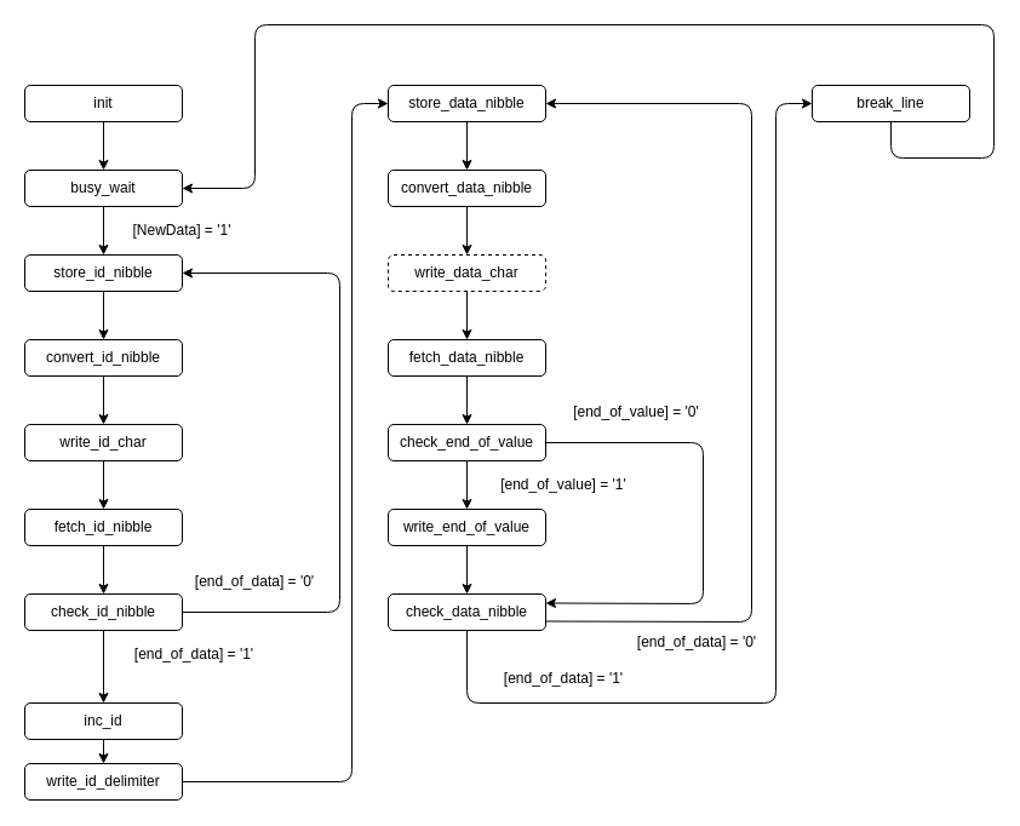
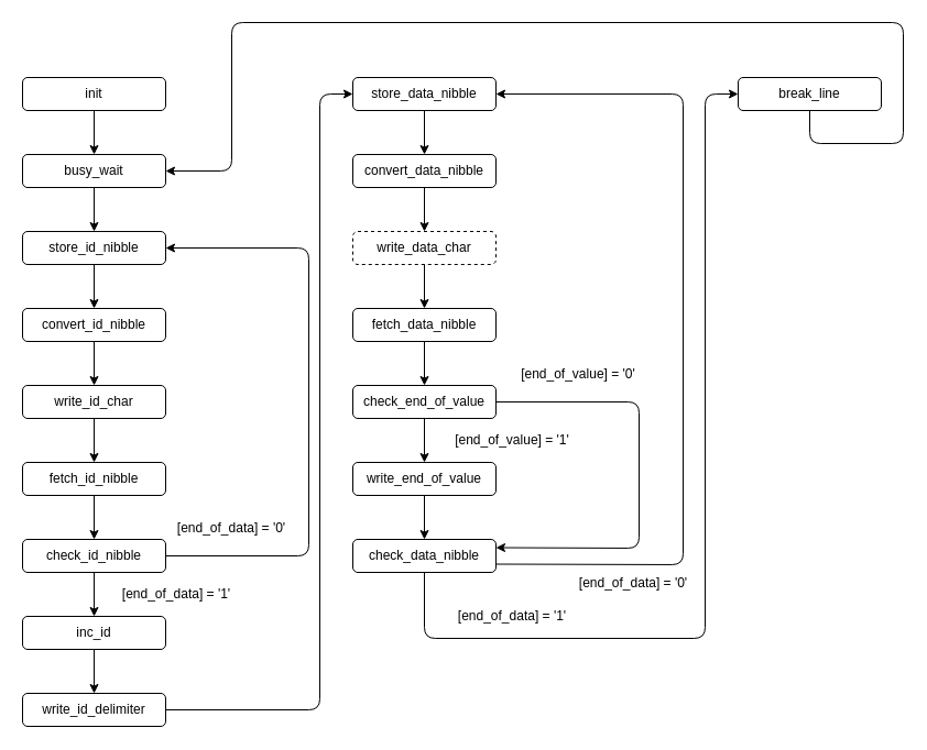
  <mxCell id="0" />
  <mxCell id="1" parent="0" />
  <mxCell id="2" value="init" style="rounded=1;whiteSpace=wrap;html=1;" vertex="1" parent="1"><mxGeometry width="130" height="30" as="geometry" x="20" y="70" /></mxCell>
  <mxCell id="3" value="busy_wait" style="rounded=1;whiteSpace=wrap;html=1;" vertex="1" parent="1"><mxGeometry y="140" width="130" height="30" as="geometry" x="20" /></mxCell>
  <mxCell id="4" value="store_id_nibble" style="rounded=1;whiteSpace=wrap;html=1;" vertex="1" parent="1"><mxGeometry y="210" width="130" height="30" as="geometry" x="20" /></mxCell>
  <mxCell id="5" value="convert_id_nibble" style="rounded=1;whiteSpace=wrap;html=1;" vertex="1" parent="1"><mxGeometry y="280" width="130" height="30" as="geometry" x="20" /></mxCell>
  <mxCell id="6" value="write_id_char" style="rounded=1;whiteSpace=wrap;html=1;" vertex="1" parent="1"><mxGeometry y="350" width="130" height="30" as="geometry" x="20" /></mxCell>
  <mxCell id="7" value="fetch_id_nibble" style="rounded=1;whiteSpace=wrap;html=1;" vertex="1" parent="1"><mxGeometry y="420" width="130" height="30" as="geometry" x="20" /></mxCell>
  <mxCell id="8" value="check_id_nibble" style="rounded=1;whiteSpace=wrap;html=1;" vertex="1" parent="1"><mxGeometry y="490" width="130" height="30" as="geometry" x="20" /></mxCell>
- <mxCell id="9" value="inc_id" style="rounded=1;whiteSpace=wrap;html=1;" vertex="1" parent="1"><mxGeometry x="20" y="580" width="130" height="30" as="geometry" /></mxCell>
+ <mxCell id="9" value="inc_id" style="rounded=1;whiteSpace=wrap;html=1;" vertex="1" parent="1"><mxGeometry y="560" width="130" height="30" as="geometry" x="20" /></mxCell>
  <mxCell id="10" value="write_id_delimiter" style="rounded=1;whiteSpace=wrap;html=1;" vertex="1" parent="1"><mxGeometry y="630" width="130" height="30" as="geometry" x="20" /></mxCell>
  <mxCell id="11" value="store_data_nibble" style="rounded=1;whiteSpace=wrap;html=1;" vertex="1" parent="1"><mxGeometry x="320" width="130" height="30" as="geometry" y="70" /></mxCell>
  <mxCell id="12" value="convert_data_nibble" style="rounded=1;whiteSpace=wrap;html=1;" vertex="1" parent="1"><mxGeometry x="320" y="140" width="130" height="30" as="geometry" /></mxCell>
  <mxCell id="13" value="write_data_char" style="rounded=1;whiteSpace=wrap;html=1;dashed=1;" vertex="1" parent="1"><mxGeometry x="320" y="210" width="130" height="30" as="geometry" /></mxCell>
  <mxCell id="14" value="fetch_data_nibble" style="rounded=1;whiteSpace=wrap;html=1;" vertex="1" parent="1"><mxGeometry x="320" y="280" width="130" height="30" as="geometry" /></mxCell>
  <mxCell id="15" value="check_data_nibble" style="rounded=1;whiteSpace=wrap;html=1;" vertex="1" parent="1"><mxGeometry x="320" y="490" width="130" height="30" as="geometry" /></mxCell>
  <mxCell id="16" value="check_end_of_value" style="rounded=1;whiteSpace=wrap;html=1;" vertex="1" parent="1"><mxGeometry x="320" y="350" width="130" height="30" as="geometry" /></mxCell>
  <mxCell id="17" value="write_end_of_value" style="rounded=1;whiteSpace=wrap;html=1;" vertex="1" parent="1"><mxGeometry x="320" y="420" width="130" height="30" as="geometry" /></mxCell>
  <mxCell id="18" value="break_line" style="rounded=1;whiteSpace=wrap;html=1;" vertex="1" parent="1"><mxGeometry x="670" width="130" height="30" as="geometry" y="70" /></mxCell>
  <mxCell id="19" value="" style="endArrow=classic;html=1;exitX=0.5;exitY=1;exitDx=0;exitDy=0;entryX=0.5;entryY=0;entryDx=0;entryDy=0;" edge="1" parent="1" source="2" target="3"><mxGeometry width="50" height="50" relative="1" as="geometry"><mxPoint x="410" y="210" as="sourcePoint" /><mxPoint x="460" y="160" as="targetPoint" /></mxGeometry></mxCell>
  <mxCell id="20" value="" style="endArrow=classic;html=1;exitX=0.5;exitY=1;exitDx=0;exitDy=0;entryX=0.5;entryY=0;entryDx=0;entryDy=0;" edge="1" parent="1" source="3" target="4"><mxGeometry width="50" height="50" relative="1" as="geometry"><mxPoint x="410" y="210" as="sourcePoint" /><mxPoint x="460" y="160" as="targetPoint" /></mxGeometry></mxCell>
  <mxCell id="21" value="" style="endArrow=classic;html=1;exitX=0.5;exitY=1;exitDx=0;exitDy=0;entryX=0.5;entryY=0;entryDx=0;entryDy=0;" edge="1" parent="1" source="4" target="5"><mxGeometry width="50" height="50" relative="1" as="geometry"><mxPoint x="410" y="360" as="sourcePoint" /><mxPoint x="460" y="310" as="targetPoint" /></mxGeometry></mxCell>
- <mxCell id="22" value="[NewData] = '1'" style="text;html=1;strokeColor=none;fillColor=none;align=center;verticalAlign=middle;whiteSpace=wrap;rounded=0;" vertex="1" parent="1"><mxGeometry x="100" y="180" width="100" height="20" as="geometry" /></mxCell>
  <mxCell id="23" value="" style="endArrow=classic;html=1;exitX=0.5;exitY=1;exitDx=0;exitDy=0;entryX=0.5;entryY=0;entryDx=0;entryDy=0;" edge="1" parent="1" source="5" target="6"><mxGeometry width="50" height="50" relative="1" as="geometry"><mxPoint x="280" y="330" as="sourcePoint" /><mxPoint x="330" y="280" as="targetPoint" /></mxGeometry></mxCell>
  <mxCell id="24" value="" style="endArrow=classic;html=1;exitX=0.5;exitY=1;exitDx=0;exitDy=0;entryX=0.5;entryY=0;entryDx=0;entryDy=0;" edge="1" parent="1" source="6" target="7"><mxGeometry width="50" height="50" relative="1" as="geometry"><mxPoint x="230" y="430" as="sourcePoint" /><mxPoint x="280" y="380" as="targetPoint" /></mxGeometry></mxCell>
  <mxCell id="25" value="" style="endArrow=classic;html=1;exitX=0.5;exitY=1;exitDx=0;exitDy=0;entryX=0.5;entryY=0;entryDx=0;entryDy=0;" edge="1" parent="1" source="7" target="8"><mxGeometry width="50" height="50" relative="1" as="geometry"><mxPoint x="210" y="480" as="sourcePoint" /><mxPoint x="260" y="430" as="targetPoint" /></mxGeometry></mxCell>
  <mxCell id="26" value="" style="endArrow=classic;html=1;exitX=0.5;exitY=1;exitDx=0;exitDy=0;entryX=0.5;entryY=0;entryDx=0;entryDy=0;" edge="1" parent="1" source="8" target="9"><mxGeometry width="50" height="50" relative="1" as="geometry"><mxPoint x="350" y="550" as="sourcePoint" /><mxPoint x="400" y="500" as="targetPoint" /></mxGeometry></mxCell>
  <mxCell id="27" value="" style="endArrow=classic;html=1;exitX=1;exitY=0.5;exitDx=0;exitDy=0;entryX=1;entryY=0.5;entryDx=0;entryDy=0;" edge="1" parent="1" source="8" target="4"><mxGeometry width="50" height="50" relative="1" as="geometry"><mxPoint x="210" y="500" as="sourcePoint" /><mxPoint x="260" y="450" as="targetPoint" /><Array as="points"><mxPoint x="280" y="505" /><mxPoint x="280" y="225" /></Array></mxGeometry></mxCell>
  <mxCell id="28" value="" style="endArrow=classic;html=1;exitX=0.5;exitY=1;exitDx=0;exitDy=0;entryX=0.5;entryY=0;entryDx=0;entryDy=0;" edge="1" parent="1" source="9" target="10"><mxGeometry width="50" height="50" relative="1" as="geometry"><mxPoint x="240" y="620" as="sourcePoint" /><mxPoint x="290" y="570" as="targetPoint" /></mxGeometry></mxCell>
  <mxCell id="29" value="" style="endArrow=classic;html=1;exitX=1;exitY=0.5;exitDx=0;exitDy=0;entryX=0;entryY=0.5;entryDx=0;entryDy=0;" edge="1" parent="1" source="10" target="11"><mxGeometry width="50" height="50" relative="1" as="geometry"><mxPoint x="230" y="720" as="sourcePoint" /><mxPoint x="280" y="670" as="targetPoint" /><Array as="points"><mxPoint x="290" y="645" /><mxPoint x="290" y="85" /></Array></mxGeometry></mxCell>
  <mxCell id="30" value="" style="endArrow=classic;html=1;exitX=0.5;exitY=1;exitDx=0;exitDy=0;entryX=0.5;entryY=0;entryDx=0;entryDy=0;" edge="1" parent="1" source="11" target="12"><mxGeometry width="50" height="50" relative="1" as="geometry"><mxPoint x="540" y="180" as="sourcePoint" /><mxPoint x="590" y="130" as="targetPoint" /></mxGeometry></mxCell>
  <mxCell id="31" value="" style="endArrow=classic;html=1;exitX=0.5;exitY=1;exitDx=0;exitDy=0;entryX=0.5;entryY=0;entryDx=0;entryDy=0;" edge="1" parent="1" source="12" target="13"><mxGeometry width="50" height="50" relative="1" as="geometry"><mxPoint x="530" y="250" as="sourcePoint" /><mxPoint x="580" y="200" as="targetPoint" /></mxGeometry></mxCell>
  <mxCell id="32" value="" style="endArrow=classic;html=1;exitX=0.5;exitY=1;exitDx=0;exitDy=0;entryX=0.5;entryY=0;entryDx=0;entryDy=0;" edge="1" parent="1" source="13" target="14"><mxGeometry width="50" height="50" relative="1" as="geometry"><mxPoint x="540" y="320" as="sourcePoint" /><mxPoint x="590" y="270" as="targetPoint" /></mxGeometry></mxCell>
  <mxCell id="33" value="" style="endArrow=classic;html=1;exitX=0.5;exitY=1;exitDx=0;exitDy=0;entryX=0.5;entryY=0;entryDx=0;entryDy=0;" edge="1" parent="1" source="14" target="16"><mxGeometry width="50" height="50" relative="1" as="geometry"><mxPoint x="560" y="330" as="sourcePoint" /><mxPoint x="610" y="280" as="targetPoint" /></mxGeometry></mxCell>
  <mxCell id="34" value="" style="endArrow=classic;html=1;exitX=0.5;exitY=1;exitDx=0;exitDy=0;entryX=0.5;entryY=0;entryDx=0;entryDy=0;" edge="1" parent="1" source="16" target="17"><mxGeometry width="50" height="50" relative="1" as="geometry"><mxPoint x="530" y="420" as="sourcePoint" /><mxPoint x="580" y="370" as="targetPoint" /></mxGeometry></mxCell>
  <mxCell id="35" value="" style="endArrow=classic;html=1;exitX=1;exitY=0.5;exitDx=0;exitDy=0;entryX=1;entryY=0.25;entryDx=0;entryDy=0;" edge="1" parent="1" source="16" target="15"><mxGeometry width="50" height="50" relative="1" as="geometry"><mxPoint x="590" y="430" as="sourcePoint" /><mxPoint x="640" y="380" as="targetPoint" /><Array as="points"><mxPoint x="580" y="365" /><mxPoint x="580" y="498" /></Array></mxGeometry></mxCell>
  <mxCell id="36" value="" style="endArrow=classic;html=1;exitX=0.5;exitY=1;exitDx=0;exitDy=0;entryX=0.5;entryY=0;entryDx=0;entryDy=0;" edge="1" parent="1" source="17" target="15"><mxGeometry width="50" height="50" relative="1" as="geometry"><mxPoint x="500" y="460" as="sourcePoint" /><mxPoint x="550" y="410" as="targetPoint" /></mxGeometry></mxCell>
  <mxCell id="37" value="" style="endArrow=classic;html=1;exitX=1;exitY=0.75;exitDx=0;exitDy=0;entryX=1;entryY=0.5;entryDx=0;entryDy=0;" edge="1" parent="1" source="15" target="11"><mxGeometry width="50" height="50" relative="1" as="geometry"><mxPoint x="570" y="570" as="sourcePoint" /><mxPoint x="620" y="520" as="targetPoint" /><Array as="points"><mxPoint x="620" y="513" /><mxPoint x="620" y="85" /></Array></mxGeometry></mxCell>
  <mxCell id="38" value="" style="endArrow=classic;html=1;exitX=0.5;exitY=1;exitDx=0;exitDy=0;entryX=1;entryY=0.5;entryDx=0;entryDy=0;" edge="1" parent="1" source="18" target="3"><mxGeometry width="50" height="50" relative="1" as="geometry"><mxPoint x="690" y="200" as="sourcePoint" /><mxPoint x="820" y="150" as="targetPoint" /><Array as="points"><mxPoint x="735" y="130" /><mxPoint x="820" y="130" /><mxPoint x="820" y="20" /><mxPoint x="210" y="20" /><mxPoint x="210" y="155" /></Array></mxGeometry></mxCell>
  <mxCell id="39" value="[end_of_data] = '1'" style="text;html=1;strokeColor=none;fillColor=none;align=center;verticalAlign=middle;whiteSpace=wrap;rounded=0;" vertex="1" parent="1"><mxGeometry x="100" y="530" width="120" height="20" as="geometry" /></mxCell>
  <mxCell id="40" value="[end_of_data] = '0'" style="text;html=1;strokeColor=none;fillColor=none;align=center;verticalAlign=middle;whiteSpace=wrap;rounded=0;" vertex="1" parent="1"><mxGeometry x="150" y="470" width="120" height="20" as="geometry" /></mxCell>
  <mxCell id="41" value="[end_of_value] = '1'" style="text;html=1;strokeColor=none;fillColor=none;align=center;verticalAlign=middle;whiteSpace=wrap;rounded=0;" vertex="1" parent="1"><mxGeometry x="400" y="390" width="130" height="20" as="geometry" /></mxCell>
  <mxCell id="42" value="[end_of_value] = '0'" style="text;html=1;strokeColor=none;fillColor=none;align=center;verticalAlign=middle;whiteSpace=wrap;rounded=0;" vertex="1" parent="1"><mxGeometry x="460" y="330" width="130" height="20" as="geometry" /></mxCell>
  <mxCell id="43" value="[end_of_data] = '0'" style="text;html=1;strokeColor=none;fillColor=none;align=center;verticalAlign=middle;whiteSpace=wrap;rounded=0;" vertex="1" parent="1"><mxGeometry x="510" y="520" width="130" height="20" as="geometry" /></mxCell>
  <mxCell id="44" value="" style="endArrow=classic;html=1;exitX=0.5;exitY=1;exitDx=0;exitDy=0;entryX=0;entryY=0.5;entryDx=0;entryDy=0;" edge="1" parent="1" source="15" target="18"><mxGeometry width="50" height="50" relative="1" as="geometry"><mxPoint x="480" y="660" as="sourcePoint" /><mxPoint x="530" y="610" as="targetPoint" /><Array as="points"><mxPoint x="385" y="580" /><mxPoint x="640" y="580" /><mxPoint x="640" y="85" /></Array></mxGeometry></mxCell>
  <mxCell id="45" value="[end_of_data] = '1'" style="text;html=1;strokeColor=none;fillColor=none;align=center;verticalAlign=middle;whiteSpace=wrap;rounded=0;" vertex="1" parent="1"><mxGeometry x="400" y="550" width="130" height="20" as="geometry" /></mxCell>
